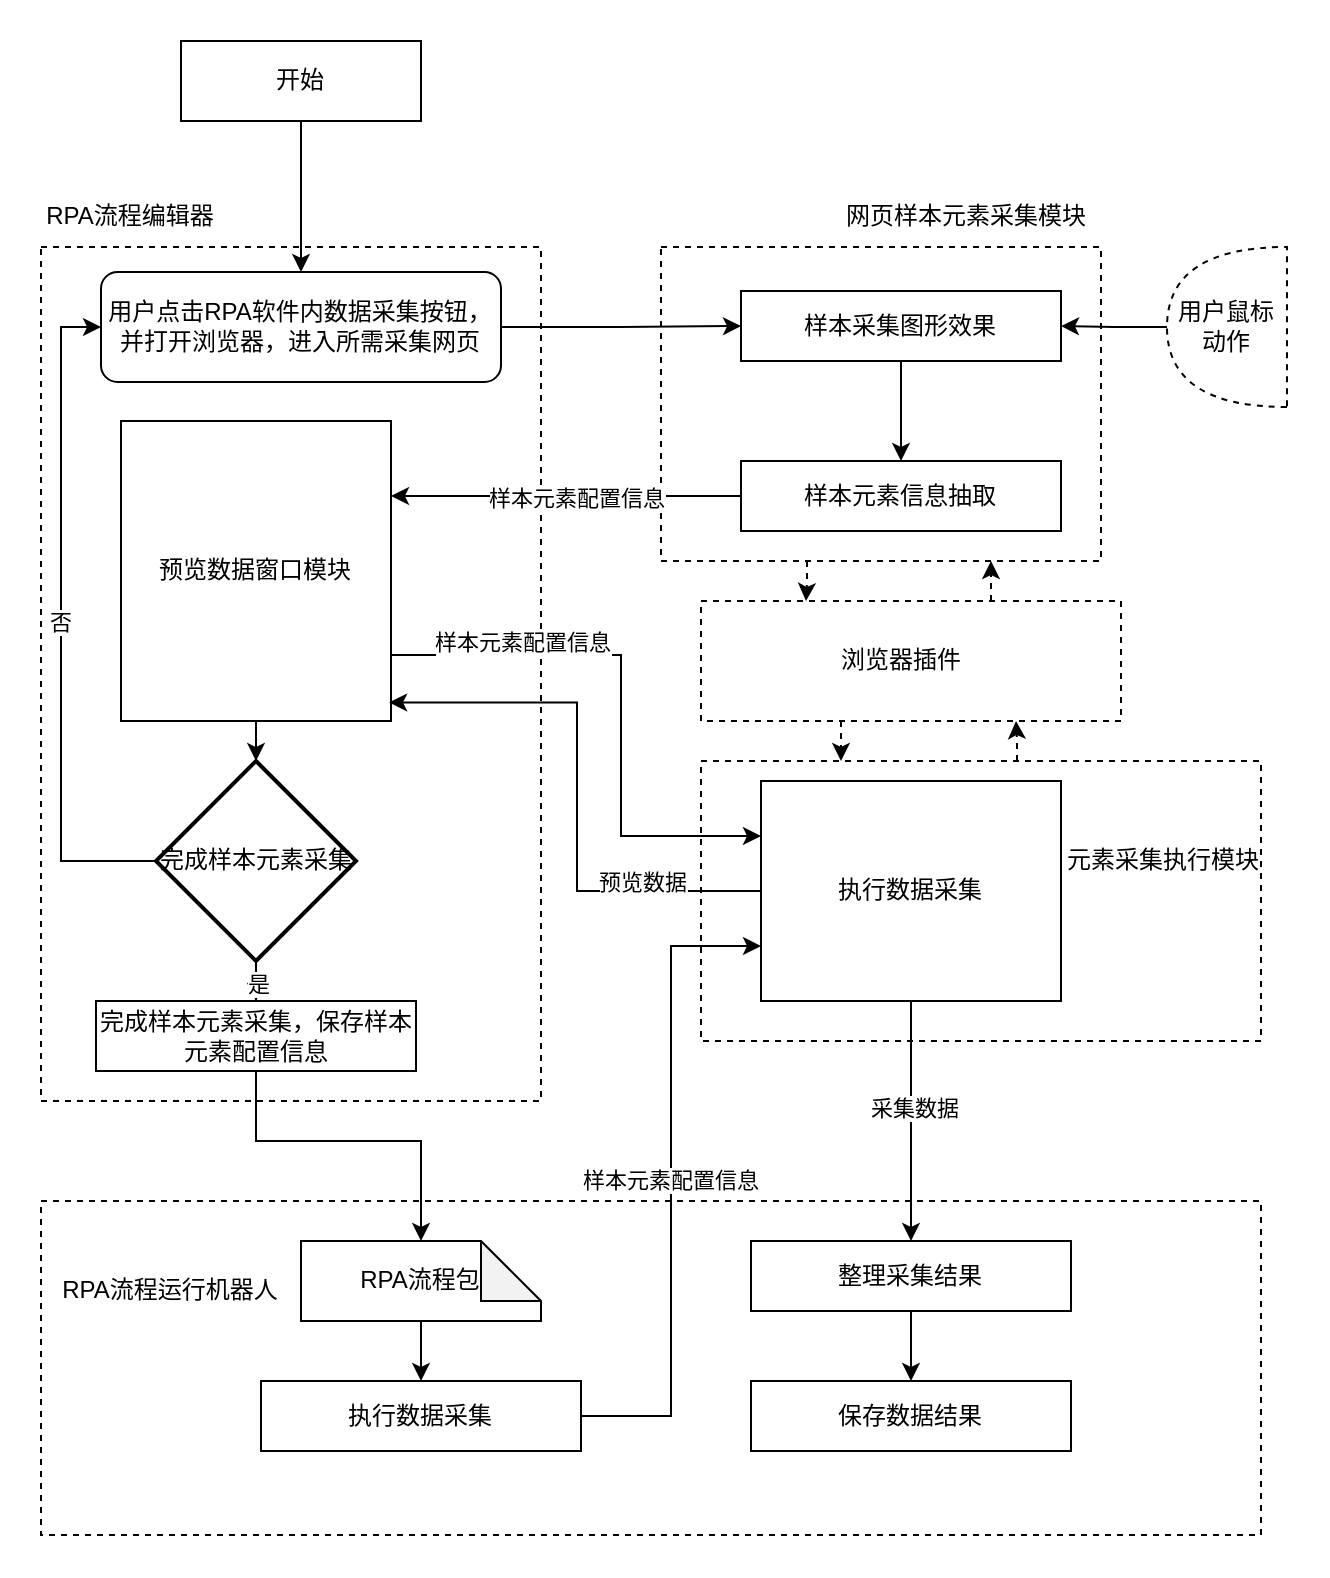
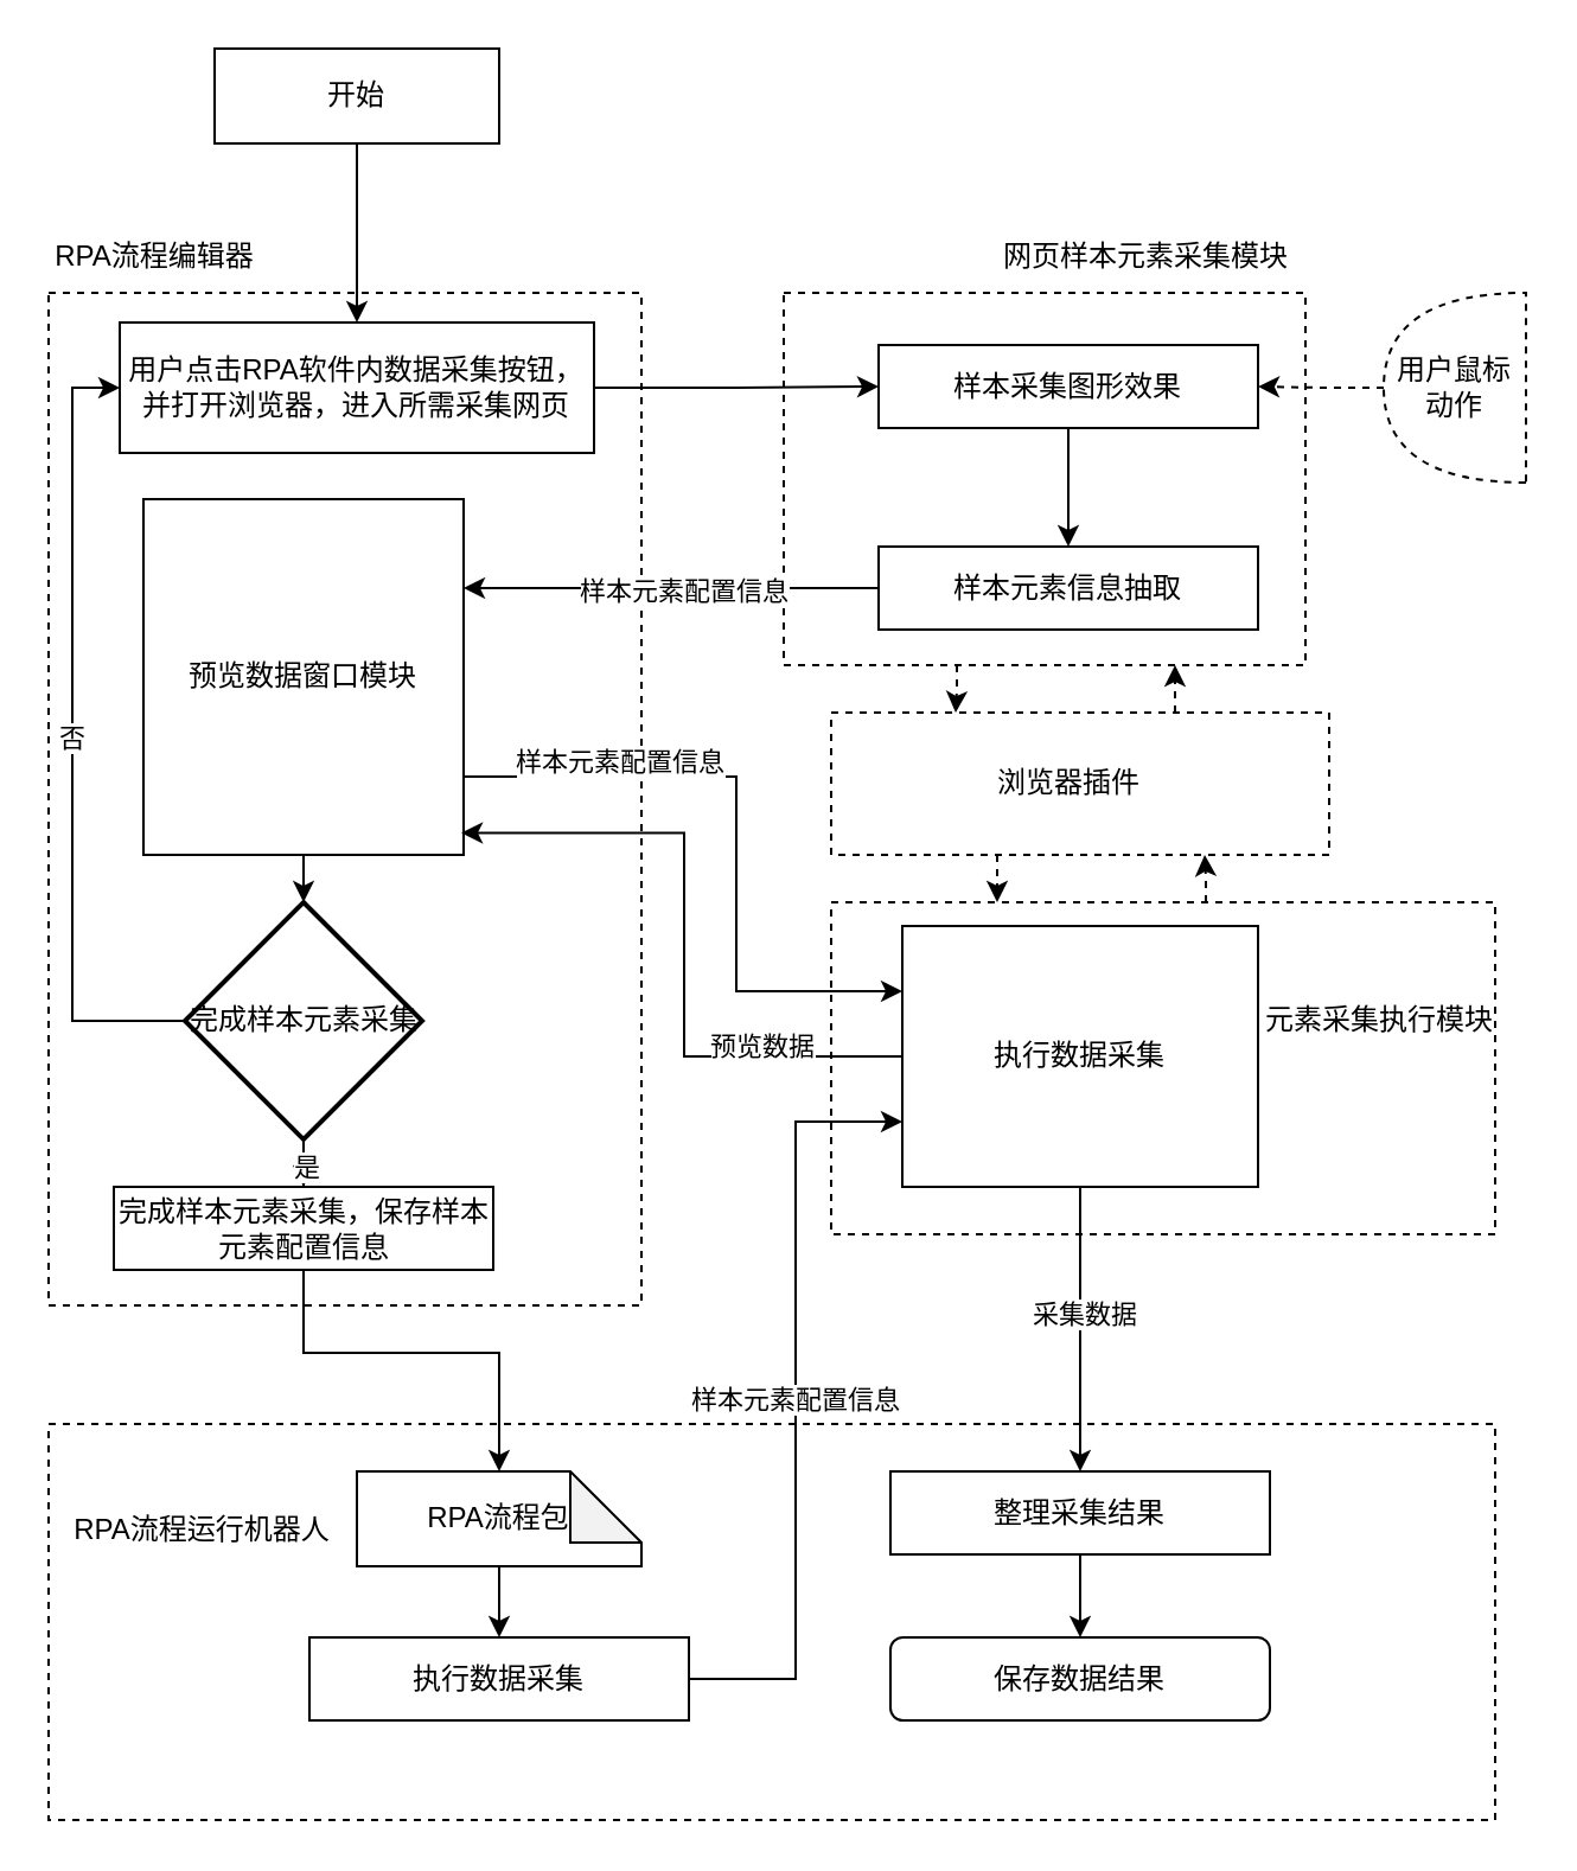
  <mxCell id="0" />
  <mxCell id="1" parent="0" />
  <mxCell id="2" value="" style="rounded=0;whiteSpace=wrap;html=1;dashed=1;" vertex="1" parent="1"><mxGeometry x="20" y="600" width="610" height="167" as="geometry" /></mxCell>
  <mxCell id="3" value="" style="rounded=0;whiteSpace=wrap;html=1;dashed=1;" vertex="1" parent="1"><mxGeometry x="20" y="123" width="250" height="427" as="geometry" /></mxCell>
  <mxCell id="4" value="" style="edgeStyle=orthogonalEdgeStyle;rounded=0;orthogonalLoop=1;jettySize=auto;html=1;dashed=1;entryX=0.75;entryY=1;entryDx=0;entryDy=0;" edge="1" parent="1" source="5" target="48"><mxGeometry relative="1" as="geometry"><Array as="points"><mxPoint x="508" y="370" /><mxPoint x="508" y="370" /></Array></mxGeometry></mxCell>
  <mxCell id="5" value="" style="rounded=0;whiteSpace=wrap;html=1;dashed=1;" vertex="1" parent="1"><mxGeometry x="350" y="380" width="280" height="140" as="geometry" /></mxCell>
  <mxCell id="6" value="" style="edgeStyle=orthogonalEdgeStyle;rounded=0;orthogonalLoop=1;jettySize=auto;html=1;dashed=1;entryX=0.25;entryY=0;entryDx=0;entryDy=0;" edge="1" parent="1" source="7" target="48"><mxGeometry relative="1" as="geometry"><Array as="points"><mxPoint x="403" y="290" /><mxPoint x="402" y="290" /></Array></mxGeometry></mxCell>
  <mxCell id="7" value="" style="rounded=0;whiteSpace=wrap;html=1;dashed=1;" vertex="1" parent="1"><mxGeometry x="330" y="123" width="220" height="157" as="geometry" /></mxCell>
  <mxCell id="8" style="edgeStyle=orthogonalEdgeStyle;rounded=0;orthogonalLoop=1;jettySize=auto;html=1;entryX=0;entryY=0.5;entryDx=0;entryDy=0;" edge="1" parent="1" source="9" target="15"><mxGeometry relative="1" as="geometry" /></mxCell>
- <mxCell id="9" value="用户点击RPA软件内数据采集按钮，并打开浏览器，进入所需采集网页" style="whiteSpace=wrap;html=1;rounded=1;" vertex="1" parent="1"><mxGeometry x="50" y="135.5" width="200" height="55" as="geometry" /></mxCell>
+ <mxCell id="9" value="用户点击RPA软件内数据采集按钮，并打开浏览器，进入所需采集网页" style="rounded=0;whiteSpace=wrap;html=1;" vertex="1" parent="1"><mxGeometry x="50" y="135.5" width="200" height="55" as="geometry" /></mxCell>
  <mxCell id="10" style="edgeStyle=orthogonalEdgeStyle;rounded=0;orthogonalLoop=1;jettySize=auto;html=1;" edge="1" parent="1" source="11" target="9"><mxGeometry relative="1" as="geometry" /></mxCell>
  <mxCell id="11" value="开始" style="whiteSpace=wrap;html=1;rounded=0;" vertex="1" parent="1"><mxGeometry x="90" y="20" width="120" height="40" as="geometry" /></mxCell>
  <mxCell id="12" value="RPA流程编辑器" style="text;html=1;strokeColor=none;fillColor=none;align=center;verticalAlign=middle;whiteSpace=wrap;rounded=0;dashed=1;" vertex="1" parent="1"><mxGeometry x="20" y="93" width="90" height="30" as="geometry" /></mxCell>
  <mxCell id="13" value="网页样本元素采集模块" style="text;html=1;strokeColor=none;fillColor=none;align=center;verticalAlign=middle;whiteSpace=wrap;rounded=0;dashed=1;" vertex="1" parent="1"><mxGeometry x="412.5" y="93" width="140" height="30" as="geometry" /></mxCell>
  <mxCell id="14" style="edgeStyle=orthogonalEdgeStyle;rounded=0;orthogonalLoop=1;jettySize=auto;html=1;" edge="1" parent="1" source="15"><mxGeometry relative="1" as="geometry"><mxPoint x="450" y="230" as="targetPoint" /></mxGeometry></mxCell>
  <mxCell id="15" value="样本采集图形效果" style="rounded=0;whiteSpace=wrap;html=1;" vertex="1" parent="1"><mxGeometry x="370" y="145" width="160" height="35" as="geometry" /></mxCell>
- <mxCell id="16" style="edgeStyle=orthogonalEdgeStyle;rounded=0;orthogonalLoop=1;jettySize=auto;html=1;" edge="1" parent="1" source="17" target="15"><mxGeometry relative="1" as="geometry" /></mxCell>
+ <mxCell id="16" style="edgeStyle=orthogonalEdgeStyle;rounded=0;orthogonalLoop=1;jettySize=auto;html=1;dashed=1;" edge="1" parent="1" source="17" target="15"><mxGeometry relative="1" as="geometry" /></mxCell>
  <mxCell id="17" value="用户鼠标动作" style="shape=or;whiteSpace=wrap;html=1;dashed=1;direction=west;" vertex="1" parent="1"><mxGeometry x="583" y="123" width="60" height="80" as="geometry" /></mxCell>
  <mxCell id="18" style="edgeStyle=orthogonalEdgeStyle;rounded=0;orthogonalLoop=1;jettySize=auto;html=1;entryX=0;entryY=0.25;entryDx=0;entryDy=0;" edge="1" parent="1" source="22" target="30"><mxGeometry relative="1" as="geometry"><Array as="points"><mxPoint x="310" y="327" /><mxPoint x="310" y="418" /></Array></mxGeometry></mxCell>
  <mxCell id="19" value="&lt;span style=&quot;color: rgba(0, 0, 0, 0); font-family: monospace; font-size: 0px; text-align: start;&quot;&gt;%3CmxGraphModel%3E%3Croot%3E%3CmxCell%20id%3D%220%22%2F%3E%3CmxCell%20id%3D%221%22%20parent%3D%220%22%2F%3E%3CmxCell%20id%3D%222%22%20value%3D%22%E6%A0%B7%E6%9C%AC%E5%85%83%E7%B4%A0%E9%85%8D%E7%BD%AE%E4%BF%A1%E6%81%AF%22%20style%3D%22edgeLabel%3Bhtml%3D1%3Balign%3Dcenter%3BverticalAlign%3Dmiddle%3Bresizable%3D0%3Bpoints%3D%5B%5D%3B%22%20vertex%3D%221%22%20connectable%3D%220%22%20parent%3D%221%22%3E%3CmxGeometry%20x%3D%22476.757%22%20y%3D%22358.5%22%20as%3D%22geometry%22%2F%3E%3C%2FmxCell%3E%3C%2Froot%3E%3C%2FmxGraphModel%3E&lt;/span&gt;" style="edgeLabel;html=1;align=center;verticalAlign=middle;resizable=0;points=[];" vertex="1" connectable="0" parent="18"><mxGeometry x="-0.029" y="1" relative="1" as="geometry"><mxPoint as="offset" /></mxGeometry></mxCell>
  <mxCell id="20" value="样本元素配置信息" style="edgeLabel;html=1;align=center;verticalAlign=middle;resizable=0;points=[];" vertex="1" connectable="0" parent="18"><mxGeometry x="-0.029" y="2" relative="1" as="geometry"><mxPoint x="-52" y="-26" as="offset" /></mxGeometry></mxCell>
  <mxCell id="21" style="edgeStyle=orthogonalEdgeStyle;rounded=0;orthogonalLoop=1;jettySize=auto;html=1;" edge="1" parent="1" source="22" target="35"><mxGeometry relative="1" as="geometry" /></mxCell>
  <mxCell id="22" value="预览数据窗口模块" style="rounded=0;whiteSpace=wrap;html=1;" vertex="1" parent="1"><mxGeometry x="60" y="210" width="135" height="150" as="geometry" /></mxCell>
  <mxCell id="23" style="edgeStyle=orthogonalEdgeStyle;rounded=0;orthogonalLoop=1;jettySize=auto;html=1;entryX=1;entryY=0.25;entryDx=0;entryDy=0;" edge="1" parent="1" source="25" target="22"><mxGeometry relative="1" as="geometry" /></mxCell>
  <mxCell id="24" value="样本元素配置信息" style="edgeLabel;html=1;align=center;verticalAlign=middle;resizable=0;points=[];" vertex="1" connectable="0" parent="23"><mxGeometry x="-0.052" y="1" relative="1" as="geometry"><mxPoint as="offset" /></mxGeometry></mxCell>
  <mxCell id="25" value="样本元素信息抽取" style="rounded=0;whiteSpace=wrap;html=1;" vertex="1" parent="1"><mxGeometry x="370" y="230" width="160" height="35" as="geometry" /></mxCell>
  <mxCell id="26" style="edgeStyle=orthogonalEdgeStyle;rounded=0;orthogonalLoop=1;jettySize=auto;html=1;entryX=0.993;entryY=0.938;entryDx=0;entryDy=0;entryPerimeter=0;" edge="1" parent="1" source="30" target="22"><mxGeometry relative="1" as="geometry"><Array as="points"><mxPoint x="288" y="350" /></Array></mxGeometry></mxCell>
  <mxCell id="27" value="预览数据" style="edgeLabel;html=1;align=center;verticalAlign=middle;resizable=0;points=[];" vertex="1" connectable="0" parent="26"><mxGeometry x="0.102" y="-1" relative="1" as="geometry"><mxPoint x="31" y="57" as="offset" /></mxGeometry></mxCell>
  <mxCell id="28" style="edgeStyle=orthogonalEdgeStyle;rounded=0;orthogonalLoop=1;jettySize=auto;html=1;" edge="1" parent="1" source="30" target="44"><mxGeometry relative="1" as="geometry" /></mxCell>
  <mxCell id="29" value="采集数据" style="edgeLabel;html=1;align=center;verticalAlign=middle;resizable=0;points=[];" vertex="1" connectable="0" parent="28"><mxGeometry x="-0.12" y="1" relative="1" as="geometry"><mxPoint as="offset" /></mxGeometry></mxCell>
  <mxCell id="30" value="执行数据采集" style="rounded=0;whiteSpace=wrap;html=1;" vertex="1" parent="1"><mxGeometry x="380" y="390" width="150" height="110" as="geometry" /></mxCell>
  <mxCell id="31" value="元素采集执行模块" style="text;html=1;strokeColor=none;fillColor=none;align=center;verticalAlign=middle;whiteSpace=wrap;rounded=0;dashed=1;" vertex="1" parent="1"><mxGeometry x="520" y="415" width="123" height="30" as="geometry" /></mxCell>
  <mxCell id="32" value="否" style="edgeStyle=orthogonalEdgeStyle;rounded=0;orthogonalLoop=1;jettySize=auto;html=1;entryX=0;entryY=0.5;entryDx=0;entryDy=0;" edge="1" parent="1" source="35" target="9"><mxGeometry relative="1" as="geometry"><Array as="points"><mxPoint x="30" y="430" /><mxPoint x="30" y="163" /></Array></mxGeometry></mxCell>
  <mxCell id="33" style="edgeStyle=orthogonalEdgeStyle;rounded=0;orthogonalLoop=1;jettySize=auto;html=1;entryX=0.5;entryY=0;entryDx=0;entryDy=0;" edge="1" parent="1" source="35" target="39"><mxGeometry relative="1" as="geometry" /></mxCell>
  <mxCell id="34" value="是" style="edgeLabel;html=1;align=center;verticalAlign=middle;resizable=0;points=[];" vertex="1" connectable="0" parent="33"><mxGeometry x="-0.019" y="-1" relative="1" as="geometry"><mxPoint as="offset" /></mxGeometry></mxCell>
  <mxCell id="35" value="完成样本元素采集" style="strokeWidth=2;html=1;shape=mxgraph.flowchart.decision;whiteSpace=wrap;" vertex="1" parent="1"><mxGeometry x="77.5" y="380" width="100" height="100" as="geometry" /></mxCell>
  <mxCell id="36" value="" style="edgeStyle=orthogonalEdgeStyle;rounded=0;orthogonalLoop=1;jettySize=auto;html=1;" edge="1" parent="1" source="37" target="42"><mxGeometry relative="1" as="geometry" /></mxCell>
  <mxCell id="37" value="RPA流程包" style="shape=note;whiteSpace=wrap;html=1;backgroundOutline=1;darkOpacity=0.05;" vertex="1" parent="1"><mxGeometry x="150" y="620" width="120" height="40" as="geometry" /></mxCell>
  <mxCell id="38" style="edgeStyle=orthogonalEdgeStyle;rounded=0;orthogonalLoop=1;jettySize=auto;html=1;entryX=0.5;entryY=0;entryDx=0;entryDy=0;entryPerimeter=0;" edge="1" parent="1" source="39" target="37"><mxGeometry relative="1" as="geometry"><Array as="points"><mxPoint x="128" y="570" /><mxPoint x="210" y="570" /><mxPoint x="210" y="620" /></Array></mxGeometry></mxCell>
  <mxCell id="39" value="完成样本元素采集，保存样本元素配置信息" style="rounded=0;whiteSpace=wrap;html=1;" vertex="1" parent="1"><mxGeometry x="47.5" y="500" width="160" height="35" as="geometry" /></mxCell>
  <mxCell id="40" value="RPA流程运行机器人" style="text;html=1;strokeColor=none;fillColor=none;align=center;verticalAlign=middle;whiteSpace=wrap;rounded=0;dashed=1;" vertex="1" parent="1"><mxGeometry x="30" y="630" width="110" height="30" as="geometry" /></mxCell>
  <mxCell id="41" value="样本元素配置信息" style="edgeStyle=orthogonalEdgeStyle;rounded=0;orthogonalLoop=1;jettySize=auto;html=1;entryX=0;entryY=0.75;entryDx=0;entryDy=0;" edge="1" parent="1" source="42" target="30"><mxGeometry relative="1" as="geometry" /></mxCell>
  <mxCell id="42" value="执行数据采集" style="rounded=0;whiteSpace=wrap;html=1;" vertex="1" parent="1"><mxGeometry x="130" y="690" width="160" height="35" as="geometry" /></mxCell>
  <mxCell id="43" value="" style="edgeStyle=orthogonalEdgeStyle;rounded=0;orthogonalLoop=1;jettySize=auto;html=1;" edge="1" parent="1" source="44" target="45"><mxGeometry relative="1" as="geometry" /></mxCell>
  <mxCell id="44" value="整理采集结果" style="rounded=0;whiteSpace=wrap;html=1;" vertex="1" parent="1"><mxGeometry x="375" y="620" width="160" height="35" as="geometry" /></mxCell>
- <mxCell id="45" value="保存数据结果" style="rounded=0;whiteSpace=wrap;html=1;" vertex="1" parent="1"><mxGeometry x="375" y="690" width="160" height="35" as="geometry" /></mxCell>
+ <mxCell id="45" value="保存数据结果" style="whiteSpace=wrap;html=1;rounded=1;" vertex="1" parent="1"><mxGeometry x="375" y="690" width="160" height="35" as="geometry" /></mxCell>
  <mxCell id="46" value="" style="edgeStyle=orthogonalEdgeStyle;rounded=0;orthogonalLoop=1;jettySize=auto;html=1;dashed=1;entryX=0.75;entryY=1;entryDx=0;entryDy=0;" edge="1" parent="1" source="48" target="7"><mxGeometry relative="1" as="geometry"><Array as="points"><mxPoint x="495" y="290" /><mxPoint x="495" y="290" /></Array></mxGeometry></mxCell>
  <mxCell id="47" value="" style="edgeStyle=orthogonalEdgeStyle;rounded=0;orthogonalLoop=1;jettySize=auto;html=1;dashed=1;entryX=0.25;entryY=0;entryDx=0;entryDy=0;" edge="1" parent="1" source="48" target="5"><mxGeometry relative="1" as="geometry"><Array as="points"><mxPoint x="420" y="370" /><mxPoint x="420" y="370" /></Array></mxGeometry></mxCell>
  <mxCell id="48" value="" style="rounded=0;whiteSpace=wrap;html=1;dashed=1;" vertex="1" parent="1"><mxGeometry x="350" y="300" width="210" height="60" as="geometry" /></mxCell>
  <mxCell id="49" value="浏览器插件" style="text;html=1;strokeColor=none;fillColor=none;align=center;verticalAlign=middle;whiteSpace=wrap;rounded=0;dashed=1;" vertex="1" parent="1"><mxGeometry x="412.5" y="315" width="75" height="30" as="geometry" /></mxCell>
